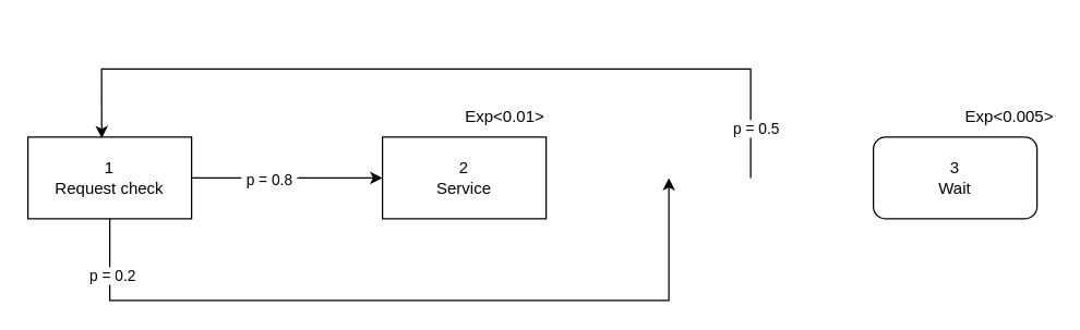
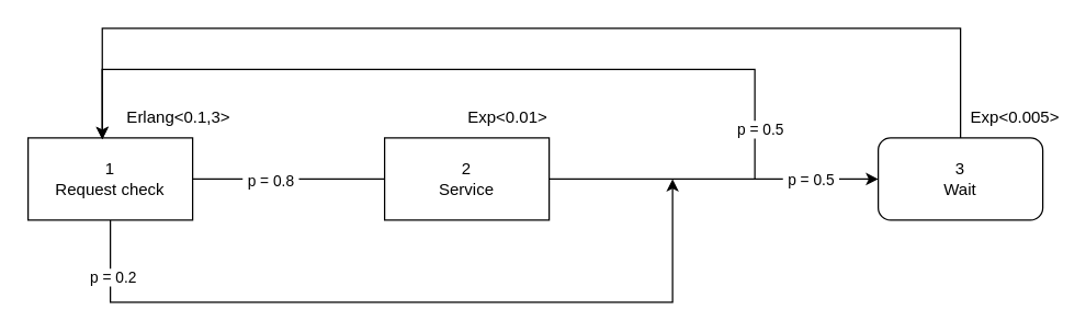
  <mxCell id="0" />
  <mxCell id="1" parent="0" />
- <mxCell id="2" style="edgeStyle=orthogonalEdgeStyle;rounded=0;orthogonalLoop=1;jettySize=auto;html=1;" edge="1" parent="1" source="6" target="9"><mxGeometry relative="1" as="geometry" /></mxCell>
+ <mxCell id="2" style="edgeStyle=orthogonalEdgeStyle;rounded=0;orthogonalLoop=1;jettySize=auto;html=1;endArrow=none;" edge="1" parent="1" source="6" target="9"><mxGeometry relative="1" as="geometry" /></mxCell>
  <mxCell id="3" value="&amp;nbsp;p = 0.8&amp;nbsp;" style="edgeLabel;html=1;align=center;verticalAlign=middle;resizable=0;points=[];" vertex="1" connectable="0" parent="2"><mxGeometry x="-0.202" y="-1" relative="1" as="geometry"><mxPoint as="offset" /></mxGeometry></mxCell>
  <mxCell id="4" style="edgeStyle=orthogonalEdgeStyle;rounded=0;orthogonalLoop=1;jettySize=auto;html=1;" edge="1" parent="1" source="6"><mxGeometry relative="1" as="geometry"><mxPoint x="490" y="130" as="targetPoint" /><Array as="points"><mxPoint x="80" y="220" /></Array></mxGeometry></mxCell>
  <mxCell id="5" value="p = 0.2" style="edgeLabel;html=1;align=center;verticalAlign=middle;resizable=0;points=[];" vertex="1" connectable="0" parent="4"><mxGeometry x="-0.854" y="1" relative="1" as="geometry"><mxPoint as="offset" /></mxGeometry></mxCell>
  <mxCell id="6" value="1&lt;br&gt;Request check" style="rounded=0;whiteSpace=wrap;html=1;" vertex="1" parent="1"><mxGeometry x="20" y="100" width="120" height="60" as="geometry" /></mxCell>
+ <mxCell id="7" style="edgeStyle=orthogonalEdgeStyle;rounded=0;orthogonalLoop=1;jettySize=auto;html=1;" edge="1" parent="1" source="9" target="11"><mxGeometry relative="1" as="geometry"><Array as="points"><mxPoint x="560" y="130" /><mxPoint x="560" y="130" /></Array></mxGeometry></mxCell>
+ <mxCell id="8" value="&amp;nbsp;p = 0.5&amp;nbsp;" style="edgeLabel;html=1;align=center;verticalAlign=middle;resizable=0;points=[];" vertex="1" connectable="0" parent="7"><mxGeometry x="0.583" relative="1" as="geometry"><mxPoint as="offset" /></mxGeometry></mxCell>
  <mxCell id="9" value="2&lt;br&gt;Service" style="rounded=0;whiteSpace=wrap;html=1;" vertex="1" parent="1"><mxGeometry x="280" y="100" width="120" height="60" as="geometry" /></mxCell>
+ <mxCell id="10" style="edgeStyle=orthogonalEdgeStyle;rounded=0;orthogonalLoop=1;jettySize=auto;html=1;entryX=0.451;entryY=0.019;entryDx=0;entryDy=0;entryPerimeter=0;" edge="1" parent="1" source="11" target="6"><mxGeometry relative="1" as="geometry"><mxPoint x="70" y="20" as="targetPoint" /><Array as="points"><mxPoint x="700" y="20" /><mxPoint x="74" y="20" /></Array></mxGeometry></mxCell>
  <mxCell id="11" value="3&lt;br&gt;Wait" style="whiteSpace=wrap;html=1;rounded=1;" vertex="1" parent="1"><mxGeometry x="640" y="100" width="120" height="60" as="geometry" /></mxCell>
  <mxCell id="12" value="" style="endArrow=classic;html=1;rounded=0;entryX=0.451;entryY=0.014;entryDx=0;entryDy=0;entryPerimeter=0;" edge="1" parent="1" target="6"><mxGeometry width="50" height="50" relative="1" as="geometry"><mxPoint x="550" y="130" as="sourcePoint" /><mxPoint x="550" y="40" as="targetPoint" /><Array as="points"><mxPoint x="550" y="110" /><mxPoint x="550" y="50" /><mxPoint x="74" y="50" /></Array></mxGeometry></mxCell>
  <mxCell id="13" value="p = 0.5" style="edgeLabel;html=1;align=center;verticalAlign=middle;resizable=0;points=[];" vertex="1" connectable="0" parent="12"><mxGeometry x="-0.879" y="-3" relative="1" as="geometry"><mxPoint as="offset" /></mxGeometry></mxCell>
+ <mxCell id="14" value="Erlang&amp;lt;0.1,3&amp;gt;" style="text;html=1;strokeColor=none;fillColor=none;align=center;verticalAlign=middle;whiteSpace=wrap;rounded=0;" vertex="1" parent="1"><mxGeometry x="100" y="70" width="60" height="30" as="geometry" /></mxCell>
  <mxCell id="15" value="Exp&amp;lt;0.01&amp;gt;" style="text;html=1;strokeColor=none;fillColor=none;align=center;verticalAlign=middle;whiteSpace=wrap;rounded=0;" vertex="1" parent="1"><mxGeometry x="340" y="70" width="60" height="30" as="geometry" /></mxCell>
  <mxCell id="16" value="Exp&amp;lt;0.005&amp;gt;" style="text;html=1;strokeColor=none;fillColor=none;align=center;verticalAlign=middle;whiteSpace=wrap;rounded=0;" vertex="1" parent="1"><mxGeometry x="710" y="70" width="60" height="30" as="geometry" /></mxCell>
